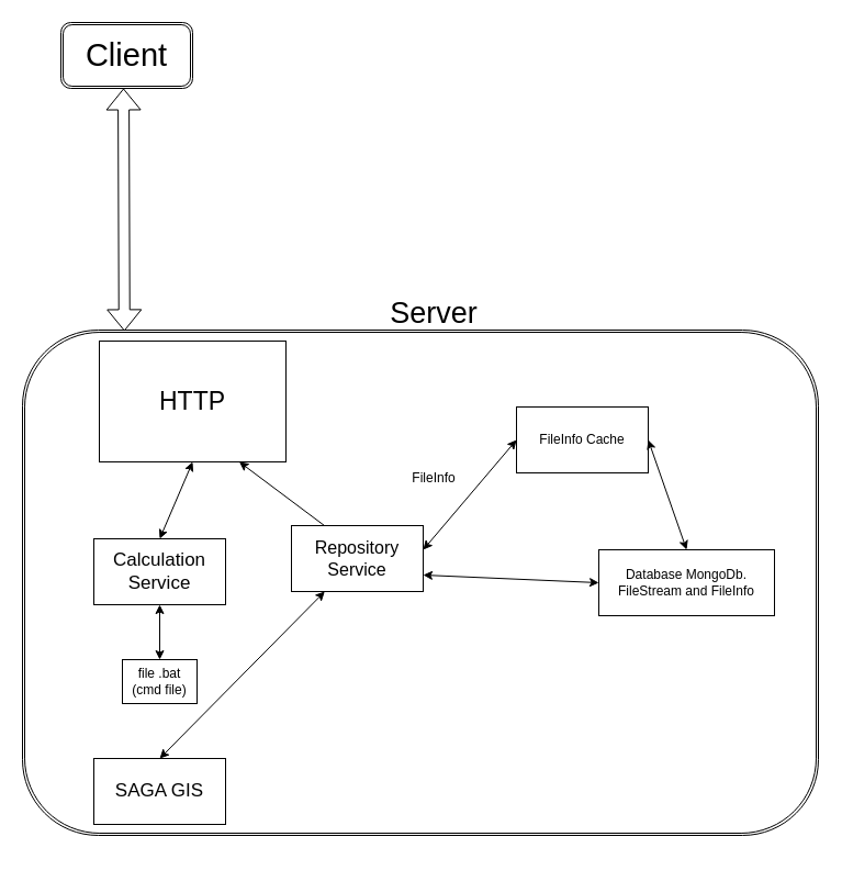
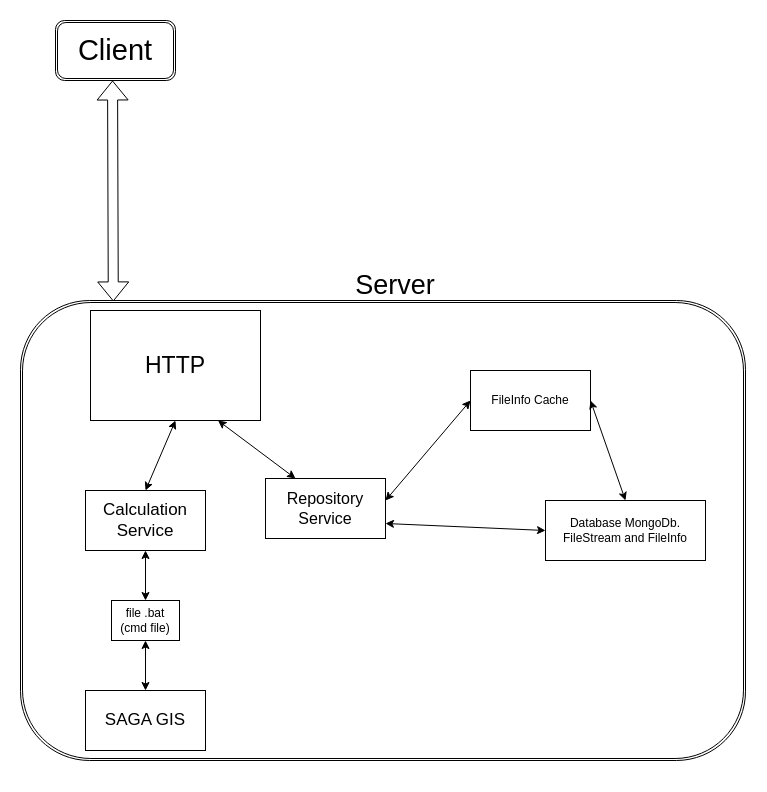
  <mxCell id="0" />
  <mxCell id="1" parent="0" />
  <mxCell id="2" value="" style="shape=flexArrow;endArrow=classic;startArrow=classic;html=1;rounded=0;exitX=0.592;exitY=1;exitDx=0;exitDy=0;entryX=0.128;entryY=0.002;entryDx=0;entryDy=0;entryPerimeter=0;exitPerimeter=0;" edge="1" parent="1" target="20"><mxGeometry width="100" height="100" relative="1" as="geometry"><mxPoint x="112.04" y="80" as="sourcePoint" /><mxPoint x="109" y="299.06" as="targetPoint" /></mxGeometry></mxCell>
  <mxCell id="3" value="&lt;font style=&quot;font-size: 23px;&quot;&gt;HTTP&lt;/font&gt;" style="rounded=0;whiteSpace=wrap;html=1;" vertex="1" parent="1"><mxGeometry x="90" y="310" width="170" height="110" as="geometry" /></mxCell>
  <mxCell id="4" value="&lt;font style=&quot;font-size: 16px;&quot;&gt;Repository Service&lt;/font&gt;" style="rounded=0;whiteSpace=wrap;html=1;" vertex="1" parent="1"><mxGeometry x="265" y="478" width="120" height="60" as="geometry" /></mxCell>
  <mxCell id="5" value="Database MongoDb.&lt;br&gt;FileStream and FileInfo" style="rounded=0;whiteSpace=wrap;html=1;" vertex="1" parent="1"><mxGeometry x="545" y="500" width="160" height="60" as="geometry" /></mxCell>
  <mxCell id="6" value="&lt;font style=&quot;font-size: 17px;&quot;&gt;Calculation Service&lt;/font&gt;" style="rounded=0;whiteSpace=wrap;html=1;" vertex="1" parent="1"><mxGeometry x="85" y="490" width="120" height="60" as="geometry" /></mxCell>
- <mxCell id="7" value="" style="endArrow=none;startArrow=classic;html=1;rounded=0;exitX=0.75;exitY=1;exitDx=0;exitDy=0;entryX=0.25;entryY=0;entryDx=0;entryDy=0;" edge="1" parent="1" source="3" target="4"><mxGeometry width="50" height="50" relative="1" as="geometry"><mxPoint x="273" y="410" as="sourcePoint" /><mxPoint x="343" y="410" as="targetPoint" /></mxGeometry></mxCell>
+ <mxCell id="7" value="" style="endArrow=classic;startArrow=classic;html=1;rounded=0;exitX=0.75;exitY=1;exitDx=0;exitDy=0;entryX=0.25;entryY=0;entryDx=0;entryDy=0;" edge="1" parent="1" source="3" target="4"><mxGeometry width="50" height="50" relative="1" as="geometry"><mxPoint x="273" y="410" as="sourcePoint" /><mxPoint x="343" y="410" as="targetPoint" /></mxGeometry></mxCell>
  <mxCell id="8" value="FileInfo Cache" style="rounded=0;whiteSpace=wrap;html=1;" vertex="1" parent="1"><mxGeometry x="470" y="370" width="120" height="60" as="geometry" /></mxCell>
  <mxCell id="9" value="" style="endArrow=classic;startArrow=classic;html=1;rounded=0;entryX=0;entryY=0.5;entryDx=0;entryDy=0;" edge="1" parent="1" target="8"><mxGeometry width="50" height="50" relative="1" as="geometry"><mxPoint x="385" y="500" as="sourcePoint" /><mxPoint x="595" y="520" as="targetPoint" /></mxGeometry></mxCell>
  <mxCell id="10" value="" style="endArrow=classic;startArrow=classic;html=1;rounded=0;entryX=1;entryY=0.5;entryDx=0;entryDy=0;exitX=0.5;exitY=0;exitDx=0;exitDy=0;" edge="1" parent="1" source="5" target="8"><mxGeometry width="50" height="50" relative="1" as="geometry"><mxPoint x="485" y="710" as="sourcePoint" /><mxPoint x="535" y="660" as="targetPoint" /></mxGeometry></mxCell>
  <mxCell id="11" value="" style="endArrow=classic;startArrow=classic;html=1;rounded=0;entryX=1;entryY=0.75;entryDx=0;entryDy=0;exitX=0;exitY=0.5;exitDx=0;exitDy=0;" edge="1" parent="1" source="5" target="4"><mxGeometry width="50" height="50" relative="1" as="geometry"><mxPoint x="345" y="640" as="sourcePoint" /><mxPoint x="395" y="590" as="targetPoint" /></mxGeometry></mxCell>
  <mxCell id="12" value="" style="endArrow=classic;startArrow=classic;html=1;rounded=0;exitX=0.5;exitY=0;exitDx=0;exitDy=0;entryX=0.5;entryY=1;entryDx=0;entryDy=0;" edge="1" parent="1" source="6" target="3"><mxGeometry width="50" height="50" relative="1" as="geometry"><mxPoint x="55" y="470" as="sourcePoint" /><mxPoint x="105" y="420" as="targetPoint" /></mxGeometry></mxCell>
- <mxCell id="13" value="FileInfo" style="text;html=1;strokeColor=none;fillColor=none;align=center;verticalAlign=middle;whiteSpace=wrap;rounded=0;" vertex="1" parent="1"><mxGeometry x="365" y="420" width="60" height="30" as="geometry" /></mxCell>
  <mxCell id="14" value="&lt;font style=&quot;font-size: 27px;&quot;&gt;Server&lt;/font&gt;" style="text;html=1;strokeColor=none;fillColor=none;align=center;verticalAlign=middle;whiteSpace=wrap;rounded=0;" vertex="1" parent="1"><mxGeometry x="305" y="260" width="180" height="50" as="geometry" /></mxCell>
  <mxCell id="15" value="&lt;font style=&quot;font-size: 17px;&quot;&gt;SAGA GIS&lt;/font&gt;" style="rounded=0;whiteSpace=wrap;html=1;" vertex="1" parent="1"><mxGeometry x="85" y="690" width="120" height="60" as="geometry" /></mxCell>
  <mxCell id="16" value="file .bat (cmd file)" style="rounded=0;whiteSpace=wrap;html=1;" vertex="1" parent="1"><mxGeometry x="111" y="600" width="68" height="40" as="geometry" /></mxCell>
  <mxCell id="17" value="" style="endArrow=classic;startArrow=classic;html=1;rounded=0;exitX=0.5;exitY=0;exitDx=0;exitDy=0;" edge="1" parent="1" source="16"><mxGeometry width="50" height="50" relative="1" as="geometry"><mxPoint x="275" y="630" as="sourcePoint" /><mxPoint x="145" y="550" as="targetPoint" /></mxGeometry></mxCell>
- <mxCell id="18" value="" style="endArrow=classic;startArrow=classic;html=1;rounded=0;exitX=0.5;exitY=0;exitDx=0;exitDy=0;" edge="1" parent="1" source="15" target="4"><mxGeometry width="50" height="50" relative="1" as="geometry"><mxPoint x="135" y="740" as="sourcePoint" /><mxPoint x="185" y="690" as="targetPoint" /></mxGeometry></mxCell>
+ <mxCell id="18" value="" style="endArrow=classic;startArrow=classic;html=1;rounded=0;entryX=0.5;entryY=1;entryDx=0;entryDy=0;exitX=0.5;exitY=0;exitDx=0;exitDy=0;" edge="1" parent="1" source="15" target="16"><mxGeometry width="50" height="50" relative="1" as="geometry"><mxPoint x="135" y="740" as="sourcePoint" /><mxPoint x="185" y="690" as="targetPoint" /></mxGeometry></mxCell>
  <mxCell id="19" style="edgeStyle=orthogonalEdgeStyle;rounded=0;orthogonalLoop=1;jettySize=auto;html=1;exitX=0.5;exitY=1;exitDx=0;exitDy=0;" edge="1" parent="1"><mxGeometry relative="1" as="geometry"><mxPoint x="395" y="770" as="sourcePoint" /><mxPoint x="395" y="770" as="targetPoint" /></mxGeometry></mxCell>
  <mxCell id="20" value="" style="shape=ext;double=1;rounded=1;whiteSpace=wrap;html=1;fillColor=none;" vertex="1" parent="1"><mxGeometry x="20" y="300" width="725" height="460" as="geometry" /></mxCell>
  <mxCell id="21" value="&lt;font style=&quot;font-size: 29px;&quot;&gt;Client&lt;/font&gt;" style="shape=ext;double=1;rounded=1;whiteSpace=wrap;html=1;" vertex="1" parent="1"><mxGeometry x="55" y="20" width="120" height="60" as="geometry" /></mxCell>
